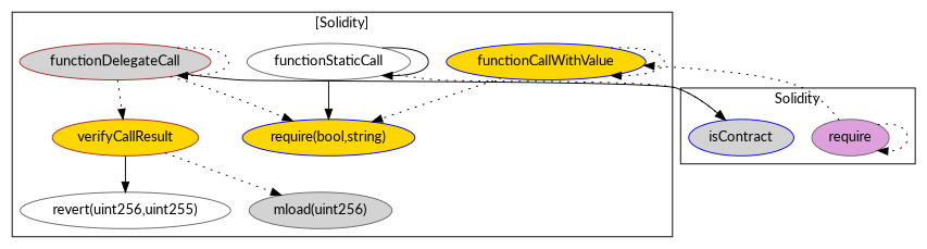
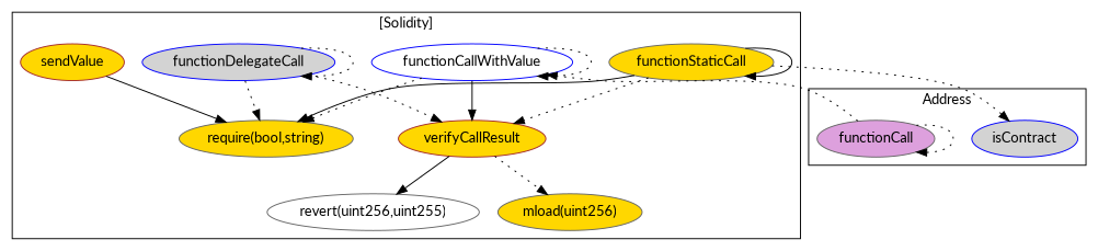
  strict digraph {
    fontname=Lato
    node [color=gray40 fillcolor=white fontname=Lato style=filled]
    edge [fontname=Lato style=dotted]
-   n1 [label=functionStaticCall]
-   "require(bool,string)" [color=blue fillcolor=gold]
+   n1 [fillcolor=gold label=functionStaticCall]
+   "require(bool,string)" [fillcolor=gold]
    n3 [color=brown fillcolor=gold label=verifyCallResult]
    n4 [label="revert(uint256,uint255)"]
-   "mload(uint256)" [fillcolor=lightgrey]
-   n6 [color=blue fillcolor=gold label=functionCallWithValue]
-   n8 [color=brown fillcolor=lightgrey label=functionDelegateCall]
+   "mload(uint256)" [fillcolor=gold]
+   n6 [color=blue label=functionCallWithValue]
+   n7 [color=brown fillcolor=gold label=sendValue]
+   n8 [color=blue fillcolor=lightgrey label=functionDelegateCall]
    n9 [color=blue fillcolor=lightgrey label=isContract]
-   n10 [fillcolor=plum label=require]
+   n10 [fillcolor=plum label=functionCall]
    subgraph cluster_1 {
      label="[Solidity]"
      n1
      "require(bool,string)"
      n3
      n4
      "mload(uint256)"
      n6
+     n7
      n8
    }
    subgraph cluster_2 {
-     label=Solidity
+     label=Address
      n9
      n10
    }
    n1 -> n1 [style=solid]
    n1 -> "require(bool,string)" [style=solid]
+   n1 -> n3
    n1 -> n9
    n3 -> n4 [style=solid]
    n3 -> "mload(uint256)"
    n6 -> "require(bool,string)"
+   n6 -> n3 [style=solid]
    n6 -> n6
+   n7 -> "require(bool,string)" [style=solid]
    n8 -> "require(bool,string)"
    n8 -> n3
    n8 -> n8
-   n8 -> n9 [style=solid]
    n10 -> n6
    n10 -> n10
  }
